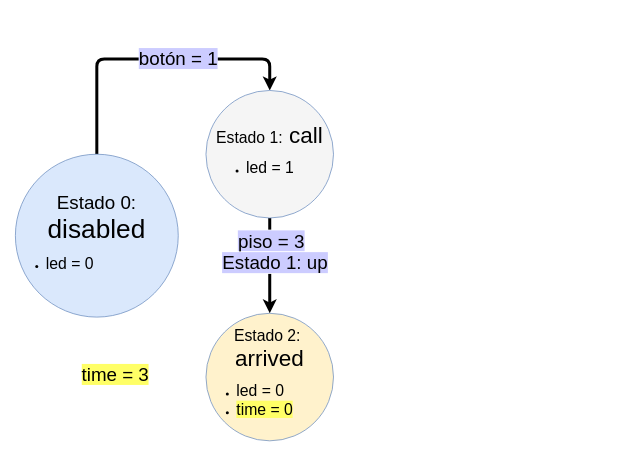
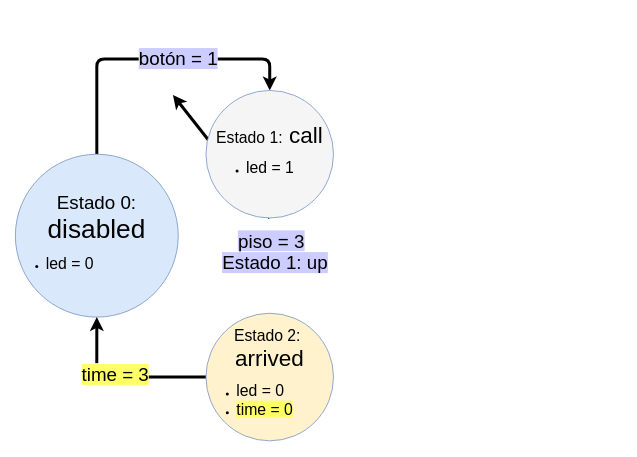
  <mxCell id="0" />
  <mxCell id="1" parent="0" />
  <mxCell id="2" style="edgeStyle=elbowEdgeStyle;orthogonalLoop=1;jettySize=auto;html=1;exitX=0.5;exitY=1;exitDx=0;exitDy=0;strokeWidth=4;strokeColor=#000000;entryX=0.5;entryY=1;entryDx=0;entryDy=0;rounded=1;endSize=6;elbow=vertical;" parent="1" source="4" target="10" edge="1"><mxGeometry relative="1" as="geometry"><mxPoint x="14.54" y="198" as="sourcePoint" /><mxPoint x="321" y="118" as="targetPoint" /><Array as="points"><mxPoint x="186" y="78" /></Array></mxGeometry></mxCell>
  <mxCell id="3" value="&lt;font color=&quot;#000000&quot; style=&quot;font-size: 25px; background-color: rgb(204, 204, 255);&quot;&gt;botón = 1&lt;/font&gt;" style="edgeLabel;html=1;align=center;verticalAlign=middle;resizable=0;points=[];fontSize=11;fontFamily=Helvetica;fontColor=default;" parent="2" vertex="1" connectable="0"><mxGeometry x="-0.012" y="-20" relative="1" as="geometry"><mxPoint x="38" y="-22" as="offset" /></mxGeometry></mxCell>
  <mxCell id="4" value="&lt;font style=&quot;&quot; color=&quot;#000000&quot;&gt;&lt;font style=&quot;font-size: 25px;&quot;&gt;Estado 0: &lt;/font&gt;&lt;font style=&quot;&quot;&gt;&lt;span style=&quot;font-size: 35px;&quot;&gt;disabled&lt;/span&gt;&lt;br&gt;&lt;ul style=&quot;&quot;&gt;&lt;li style=&quot;text-align: left;&quot;&gt;&lt;font style=&quot;font-size: 21px;&quot; color=&quot;#000000&quot;&gt;led = 0&lt;/font&gt;&lt;/li&gt;&lt;/ul&gt;&lt;/font&gt;&lt;/font&gt;" style="ellipse;whiteSpace=wrap;html=1;aspect=fixed;direction=west;fillColor=#dae8fc;strokeColor=#6c8ebf;align=center;" parent="1" vertex="1"><mxGeometry x="20" y="205" width="217.08" height="217.08" as="geometry" /></mxCell>
  <mxCell id="5" style="edgeStyle=orthogonalEdgeStyle;shape=connector;curved=1;rounded=1;orthogonalLoop=1;jettySize=auto;html=1;exitX=0;exitY=1;exitDx=0;exitDy=0;entryX=0.5;entryY=1;entryDx=0;entryDy=0;labelBackgroundColor=default;strokeColor=#000000;strokeWidth=4;fontFamily=Helvetica;fontSize=11;fontColor=default;endArrow=classic;" parent="1" edge="1"><mxGeometry relative="1" as="geometry"><Array as="points"><mxPoint x="683" y="78" /><mxPoint x="683" y="20" /><mxPoint x="827" y="20" /><mxPoint x="827" y="100" /></Array><mxPoint x="379.104" y="77.896" as="sourcePoint" /></mxGeometry></mxCell>
+ <mxCell id="6" style="edgeStyle=orthogonalEdgeStyle;rounded=1;orthogonalLoop=1;jettySize=auto;html=1;exitX=1;exitY=0.5;exitDx=0;exitDy=0;entryX=0.5;entryY=0;entryDx=0;entryDy=0;strokeColor=#000000;strokeWidth=4;endSize=6;" edge="1" parent="1" source="7" target="4"><mxGeometry relative="1" as="geometry"><Array as="points"><mxPoint x="129" y="502" /></Array></mxGeometry></mxCell>
  <mxCell id="7" value="&lt;font color=&quot;#000000&quot;&gt;&lt;font style=&quot;font-size: 21px;&quot;&gt;Estado 2:&amp;nbsp; &lt;/font&gt;&lt;span style=&quot;font-size: 30px;&quot;&gt;arrived&lt;/span&gt;&lt;br&gt;&lt;ul style=&quot;&quot;&gt;&lt;li style=&quot;text-align: left;&quot;&gt;&lt;font style=&quot;font-size: 21px;&quot; color=&quot;#000000&quot;&gt;led = 0&lt;/font&gt;&lt;/li&gt;&lt;li style=&quot;text-align: left;&quot;&gt;&lt;font style=&quot;font-size: 21px; background-color: rgb(255, 255, 102);&quot; color=&quot;#000000&quot;&gt;time = 0&lt;/font&gt;&lt;/li&gt;&lt;/ul&gt;&lt;/font&gt;" style="ellipse;whiteSpace=wrap;html=1;aspect=fixed;direction=west;fillColor=#fff2cc;strokeColor=#6c8ebf;align=center;" parent="1" vertex="1"><mxGeometry x="274" y="417" width="170" height="170" as="geometry" /></mxCell>
  <mxCell id="8" value="&lt;font color=&quot;#000000&quot; style=&quot;font-size: 25px; background-color: rgb(255, 255, 102);&quot;&gt;time = 3&lt;/font&gt;" style="edgeLabel;html=1;align=center;verticalAlign=middle;resizable=0;points=[];fontSize=11;fontFamily=Helvetica;fontColor=default;" vertex="1" connectable="0" parent="1"><mxGeometry x="152.998" y="497.995" as="geometry" /></mxCell>
- <mxCell id="9" style="edgeStyle=orthogonalEdgeStyle;rounded=1;orthogonalLoop=1;jettySize=auto;html=1;exitX=0.5;exitY=0;exitDx=0;exitDy=0;entryX=0.5;entryY=1;entryDx=0;entryDy=0;strokeColor=#000000;strokeWidth=4;endSize=6;" edge="1" parent="1" source="10" target="7"><mxGeometry relative="1" as="geometry" /></mxCell>
+ <mxCell id="9" style="edgeStyle=orthogonalEdgeStyle;rounded=1;orthogonalLoop=1;jettySize=auto;html=1;exitX=0.5;exitY=0;exitDx=0;exitDy=0;strokeColor=#000000;strokeWidth=4;endSize=6;" edge="1" parent="1" source="10" target="12"><mxGeometry relative="1" as="geometry" /></mxCell>
  <mxCell id="10" value="&lt;font color=&quot;#000000&quot;&gt;&lt;font style=&quot;font-size: 21px;&quot;&gt;Estado 1:&lt;/font&gt;&lt;span style=&quot;font-size: 30px;&quot;&gt; call&lt;/span&gt;&lt;br&gt;&lt;ul style=&quot;&quot;&gt;&lt;li style=&quot;text-align: left;&quot;&gt;&lt;font style=&quot;font-size: 21px;&quot; color=&quot;#000000&quot;&gt;led = 1&lt;/font&gt;&lt;/li&gt;&lt;/ul&gt;&lt;/font&gt;" style="ellipse;whiteSpace=wrap;html=1;aspect=fixed;direction=west;fillColor=#f5f5f5;strokeColor=#6c8ebf;align=center;" vertex="1" parent="1"><mxGeometry x="274" y="120" width="170" height="170" as="geometry" /></mxCell>
  <mxCell id="11" value="&lt;font color=&quot;#000000&quot; style=&quot;font-size: 25px; background-color: rgb(204, 204, 255);&quot;&gt;piso = 3&lt;/font&gt;" style="edgeLabel;html=1;align=center;verticalAlign=middle;resizable=0;points=[];fontSize=11;fontFamily=Helvetica;fontColor=default;" vertex="1" connectable="0" parent="1"><mxGeometry x="225.002" y="97" as="geometry"><mxPoint x="135" y="222" as="offset" /></mxGeometry></mxCell>
  <mxCell id="12" value="&lt;font color=&quot;#000000&quot; style=&quot;font-size: 25px; background-color: rgb(204, 204, 255);&quot;&gt;Estado 1: up&lt;/font&gt;" style="edgeLabel;html=1;align=center;verticalAlign=middle;resizable=0;points=[];fontSize=11;fontFamily=Helvetica;fontColor=default;" vertex="1" connectable="0" parent="1"><mxGeometry x="230.002" y="126" as="geometry"><mxPoint x="135" y="222" as="offset" /></mxGeometry></mxCell>
